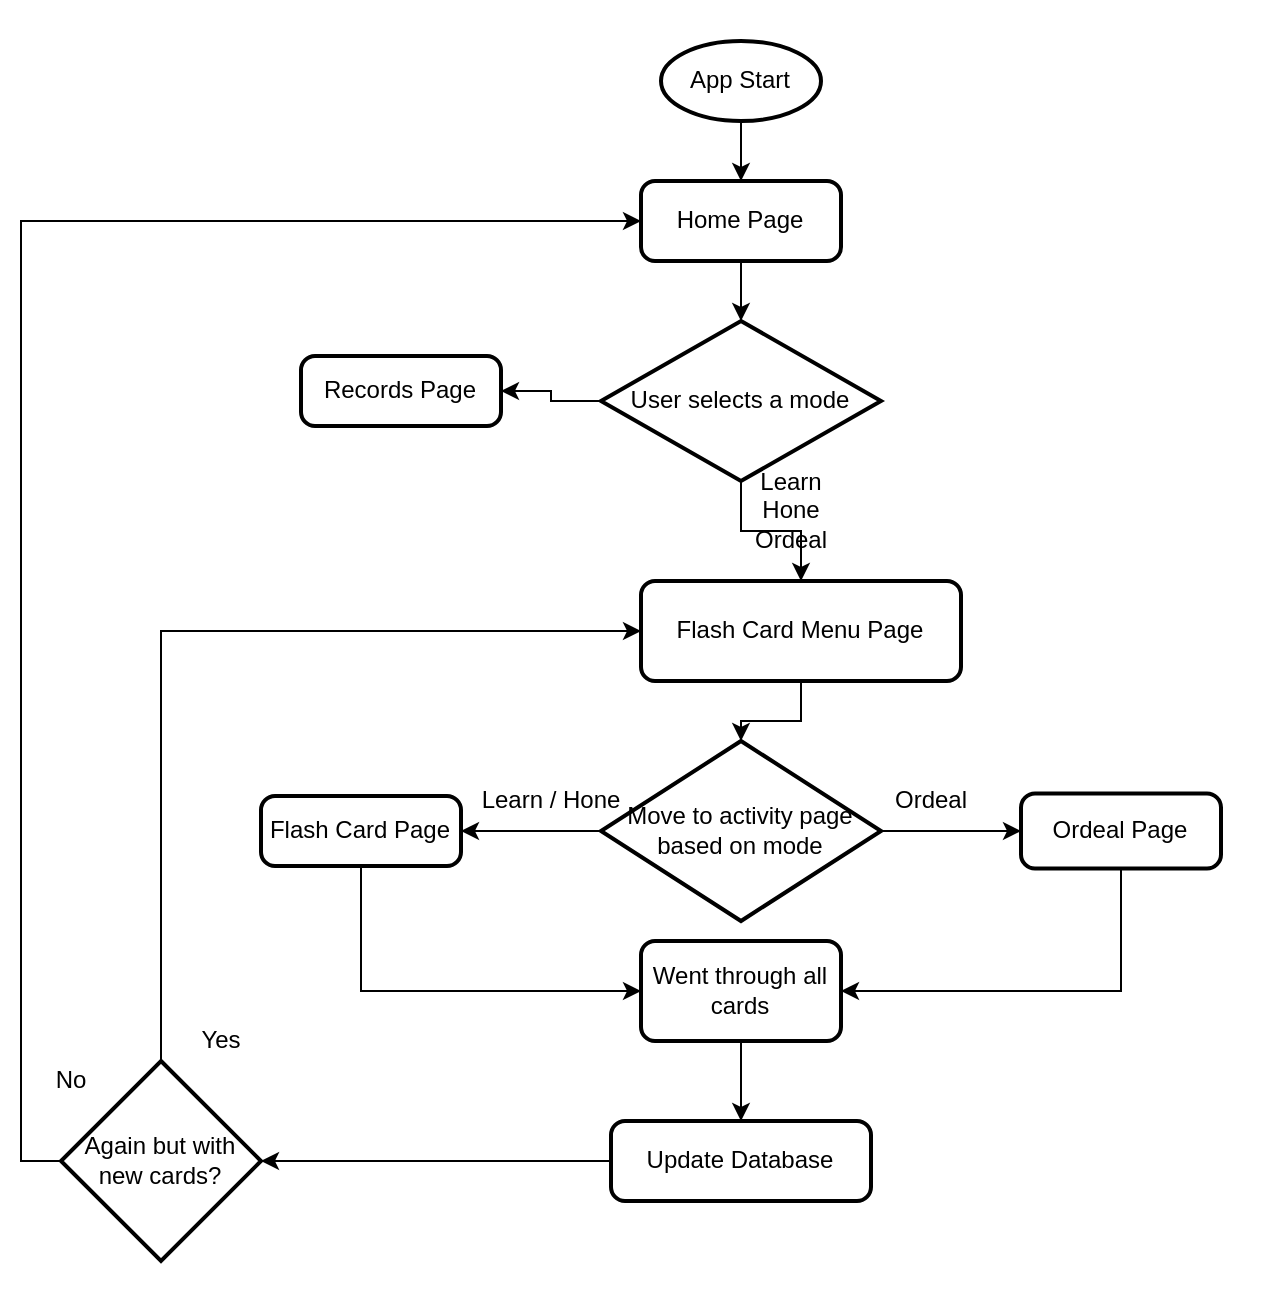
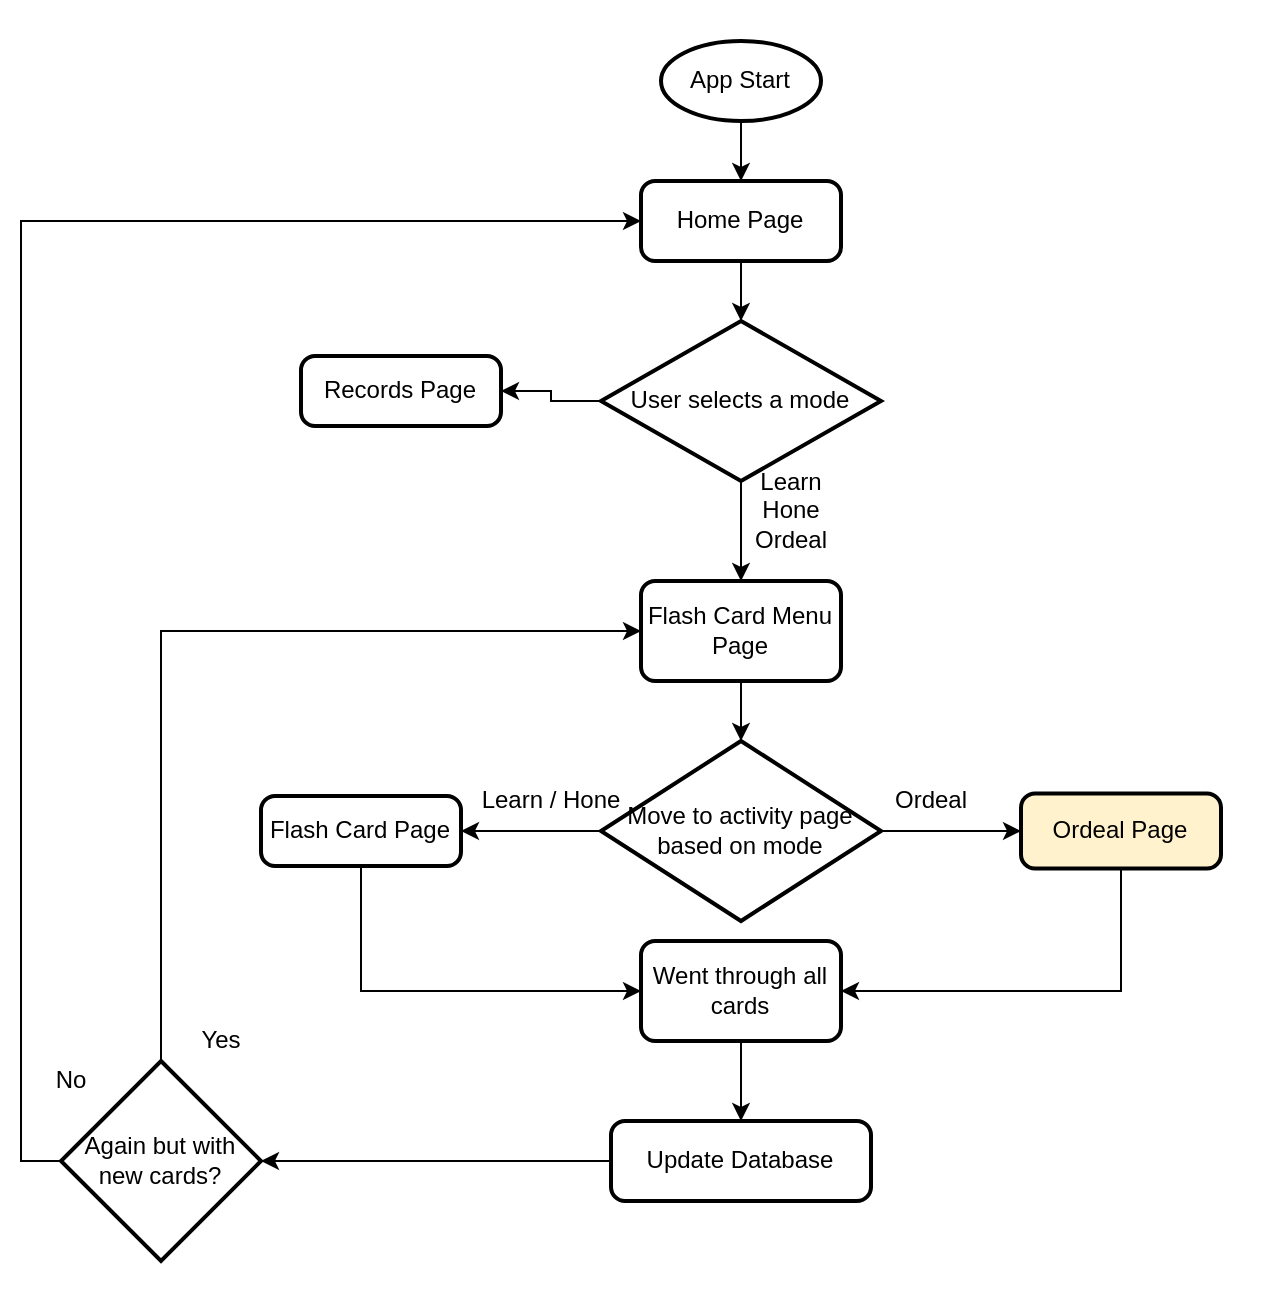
  <mxCell id="0" />
  <mxCell id="1" parent="0" />
  <mxCell id="2" style="edgeStyle=orthogonalEdgeStyle;rounded=0;orthogonalLoop=1;jettySize=auto;html=1;exitX=0.5;exitY=1;exitDx=0;exitDy=0;exitPerimeter=0;entryX=0.5;entryY=0;entryDx=0;entryDy=0;" edge="1" parent="1" source="3" target="5"><mxGeometry relative="1" as="geometry" /></mxCell>
  <mxCell id="3" value="App Start" style="strokeWidth=2;html=1;shape=mxgraph.flowchart.start_1;whiteSpace=wrap;" vertex="1" parent="1"><mxGeometry x="330" y="20" width="80" height="40" as="geometry" /></mxCell>
  <mxCell id="4" style="edgeStyle=orthogonalEdgeStyle;rounded=0;orthogonalLoop=1;jettySize=auto;html=1;exitX=0.5;exitY=1;exitDx=0;exitDy=0;entryX=0.5;entryY=0;entryDx=0;entryDy=0;entryPerimeter=0;" edge="1" parent="1" source="5" target="8"><mxGeometry relative="1" as="geometry" /></mxCell>
  <mxCell id="5" value="Home Page" style="rounded=1;whiteSpace=wrap;html=1;absoluteArcSize=1;arcSize=14;strokeWidth=2;" vertex="1" parent="1"><mxGeometry x="320" y="90" width="100" height="40" as="geometry" /></mxCell>
  <mxCell id="6" style="edgeStyle=orthogonalEdgeStyle;rounded=0;orthogonalLoop=1;jettySize=auto;html=1;exitX=0.5;exitY=1;exitDx=0;exitDy=0;exitPerimeter=0;" edge="1" parent="1" source="8" target="14"><mxGeometry relative="1" as="geometry" /></mxCell>
  <mxCell id="7" style="edgeStyle=orthogonalEdgeStyle;rounded=0;orthogonalLoop=1;jettySize=auto;html=1;exitX=0;exitY=0.5;exitDx=0;exitDy=0;exitPerimeter=0;entryX=1;entryY=0.5;entryDx=0;entryDy=0;" edge="1" parent="1" source="8" target="21"><mxGeometry relative="1" as="geometry" /></mxCell>
  <mxCell id="8" value="User selects a mode" style="strokeWidth=2;html=1;shape=mxgraph.flowchart.decision;whiteSpace=wrap;" vertex="1" parent="1"><mxGeometry x="300" y="160" width="140" height="80" as="geometry" /></mxCell>
  <mxCell id="9" style="edgeStyle=orthogonalEdgeStyle;rounded=0;orthogonalLoop=1;jettySize=auto;html=1;exitX=0.5;exitY=1;exitDx=0;exitDy=0;entryX=0;entryY=0.5;entryDx=0;entryDy=0;" edge="1" parent="1" source="10" target="23"><mxGeometry relative="1" as="geometry" /></mxCell>
  <mxCell id="10" value="Flash Card Page" style="rounded=1;whiteSpace=wrap;html=1;absoluteArcSize=1;arcSize=14;strokeWidth=2;" vertex="1" parent="1"><mxGeometry x="130" y="397.5" width="100" height="35" as="geometry" /></mxCell>
  <mxCell id="11" style="edgeStyle=orthogonalEdgeStyle;rounded=0;orthogonalLoop=1;jettySize=auto;html=1;exitX=0.5;exitY=1;exitDx=0;exitDy=0;entryX=1;entryY=0.5;entryDx=0;entryDy=0;" edge="1" parent="1" source="12" target="23"><mxGeometry relative="1" as="geometry" /></mxCell>
- <mxCell id="12" value="Ordeal Page" style="rounded=1;whiteSpace=wrap;html=1;absoluteArcSize=1;arcSize=14;strokeWidth=2;" vertex="1" parent="1"><mxGeometry x="510" y="396.25" width="100" height="37.5" as="geometry" /></mxCell>
+ <mxCell id="12" value="Ordeal Page" style="rounded=1;whiteSpace=wrap;html=1;absoluteArcSize=1;arcSize=14;strokeWidth=2;fillColor=#fff2cc;" vertex="1" parent="1"><mxGeometry x="510" y="396.25" width="100" height="37.5" as="geometry" /></mxCell>
  <mxCell id="13" style="edgeStyle=orthogonalEdgeStyle;rounded=0;orthogonalLoop=1;jettySize=auto;html=1;exitX=0.5;exitY=1;exitDx=0;exitDy=0;" edge="1" parent="1" source="14" target="18"><mxGeometry relative="1" as="geometry" /></mxCell>
- <mxCell id="14" value="Flash Card Menu Page" style="rounded=1;whiteSpace=wrap;html=1;absoluteArcSize=1;arcSize=14;strokeWidth=2;" vertex="1" parent="1"><mxGeometry x="320" y="290" width="160" height="50" as="geometry" /></mxCell>
+ <mxCell id="14" value="Flash Card Menu Page" style="rounded=1;whiteSpace=wrap;html=1;absoluteArcSize=1;arcSize=14;strokeWidth=2;" vertex="1" parent="1"><mxGeometry x="320" y="290" width="100" height="50" as="geometry" /></mxCell>
  <mxCell id="15" value="&lt;div&gt;Learn&lt;/div&gt;&lt;div&gt;Hone&lt;/div&gt;&lt;div&gt;Ordeal&lt;br&gt;&lt;/div&gt;" style="text;html=1;align=center;verticalAlign=middle;resizable=0;points=[];autosize=1;" vertex="1" parent="1"><mxGeometry x="370" y="230" width="50" height="50" as="geometry" /></mxCell>
  <mxCell id="16" style="edgeStyle=orthogonalEdgeStyle;rounded=0;orthogonalLoop=1;jettySize=auto;html=1;exitX=1;exitY=0.5;exitDx=0;exitDy=0;exitPerimeter=0;entryX=0;entryY=0.5;entryDx=0;entryDy=0;" edge="1" parent="1" source="18" target="12"><mxGeometry relative="1" as="geometry" /></mxCell>
  <mxCell id="17" style="edgeStyle=orthogonalEdgeStyle;rounded=0;orthogonalLoop=1;jettySize=auto;html=1;exitX=0;exitY=0.5;exitDx=0;exitDy=0;exitPerimeter=0;entryX=1;entryY=0.5;entryDx=0;entryDy=0;" edge="1" parent="1" source="18" target="10"><mxGeometry relative="1" as="geometry" /></mxCell>
  <mxCell id="18" value="Move to activity page based on mode" style="strokeWidth=2;html=1;shape=mxgraph.flowchart.decision;whiteSpace=wrap;" vertex="1" parent="1"><mxGeometry x="300" y="370" width="140" height="90" as="geometry" /></mxCell>
  <mxCell id="19" value="Learn / Hone" style="text;html=1;align=center;verticalAlign=middle;resizable=0;points=[];autosize=1;" vertex="1" parent="1"><mxGeometry x="230" y="390" width="90" height="20" as="geometry" /></mxCell>
  <mxCell id="20" value="Ordeal" style="text;html=1;align=center;verticalAlign=middle;resizable=0;points=[];autosize=1;" vertex="1" parent="1"><mxGeometry x="440" y="390" width="50" height="20" as="geometry" /></mxCell>
  <mxCell id="21" value="Records Page" style="rounded=1;whiteSpace=wrap;html=1;absoluteArcSize=1;arcSize=14;strokeWidth=2;" vertex="1" parent="1"><mxGeometry x="150" y="177.5" width="100" height="35" as="geometry" /></mxCell>
  <mxCell id="22" style="edgeStyle=orthogonalEdgeStyle;rounded=0;orthogonalLoop=1;jettySize=auto;html=1;exitX=0.5;exitY=1;exitDx=0;exitDy=0;entryX=0.5;entryY=0;entryDx=0;entryDy=0;" edge="1" parent="1" source="23" target="25"><mxGeometry relative="1" as="geometry" /></mxCell>
  <mxCell id="23" value="Went through all cards" style="rounded=1;whiteSpace=wrap;html=1;absoluteArcSize=1;arcSize=14;strokeWidth=2;" vertex="1" parent="1"><mxGeometry x="320" y="470" width="100" height="50" as="geometry" /></mxCell>
  <mxCell id="24" style="edgeStyle=orthogonalEdgeStyle;rounded=0;orthogonalLoop=1;jettySize=auto;html=1;exitX=0;exitY=0.5;exitDx=0;exitDy=0;entryX=1;entryY=0.5;entryDx=0;entryDy=0;entryPerimeter=0;" edge="1" parent="1" source="25" target="28"><mxGeometry relative="1" as="geometry" /></mxCell>
  <mxCell id="25" value="Update Database" style="rounded=1;whiteSpace=wrap;html=1;absoluteArcSize=1;arcSize=14;strokeWidth=2;" vertex="1" parent="1"><mxGeometry x="305" y="560" width="130" height="40" as="geometry" /></mxCell>
  <mxCell id="26" style="edgeStyle=orthogonalEdgeStyle;rounded=0;orthogonalLoop=1;jettySize=auto;html=1;exitX=0.5;exitY=0;exitDx=0;exitDy=0;exitPerimeter=0;entryX=0;entryY=0.5;entryDx=0;entryDy=0;" edge="1" parent="1" source="28" target="14"><mxGeometry relative="1" as="geometry" /></mxCell>
  <mxCell id="27" style="edgeStyle=orthogonalEdgeStyle;rounded=0;orthogonalLoop=1;jettySize=auto;html=1;exitX=0;exitY=0.5;exitDx=0;exitDy=0;exitPerimeter=0;entryX=0;entryY=0.5;entryDx=0;entryDy=0;" edge="1" parent="1" source="28" target="5"><mxGeometry relative="1" as="geometry" /></mxCell>
  <mxCell id="28" value="Again but with new cards?" style="strokeWidth=2;html=1;shape=mxgraph.flowchart.decision;whiteSpace=wrap;" vertex="1" parent="1"><mxGeometry x="30" y="530" width="100" height="100" as="geometry" /></mxCell>
  <mxCell id="29" value="Yes" style="text;html=1;align=center;verticalAlign=middle;resizable=0;points=[];autosize=1;" vertex="1" parent="1"><mxGeometry x="90" y="510" width="40" height="20" as="geometry" /></mxCell>
  <mxCell id="30" value="No" style="text;html=1;align=center;verticalAlign=middle;resizable=0;points=[];autosize=1;" vertex="1" parent="1"><mxGeometry x="20" y="530" width="30" height="20" as="geometry" /></mxCell>
